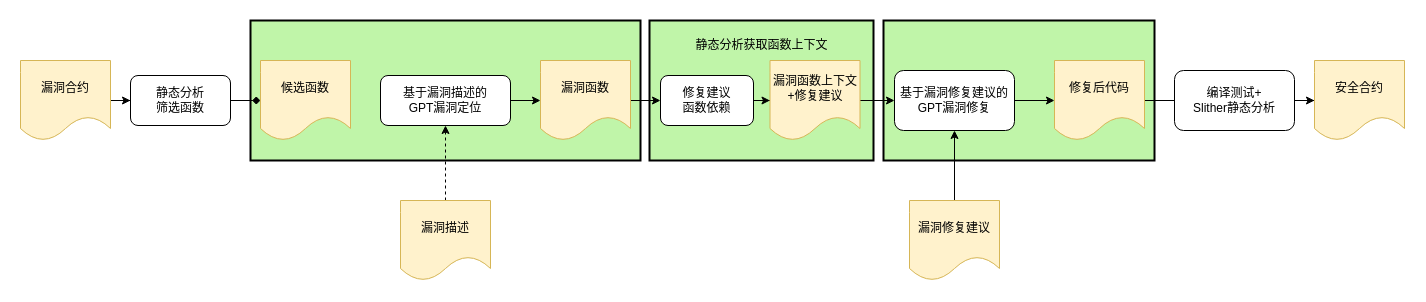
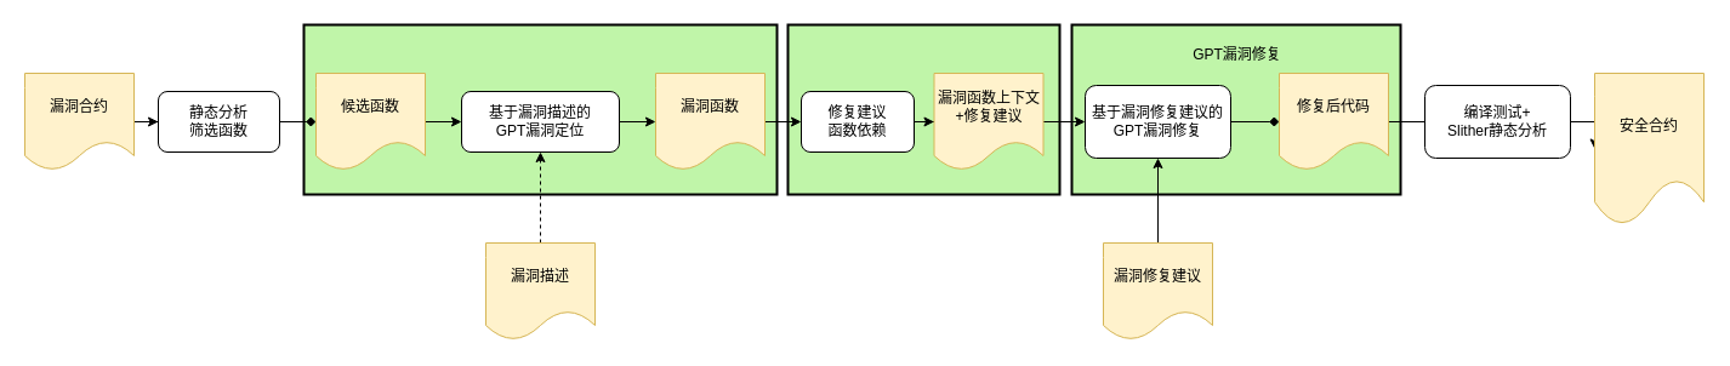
  <mxCell id="0" style=";html=1;" />
  <mxCell id="1" style=";html=1;" parent="0" />
  <mxCell id="2" value="" style="strokeWidth=2;dashed=0;align=center;fontSize=8;shape=rect;fillColor=#c0f5a9;verticalLabelPosition=bottom;verticalAlign=top;html=1;" vertex="1" parent="1"><mxGeometry x="883" y="20" width="271" height="140" as="geometry" /></mxCell>
  <mxCell id="3" value="" style="strokeWidth=2;dashed=0;align=center;fontSize=8;shape=rect;fillColor=#c0f5a9;verticalLabelPosition=bottom;verticalAlign=top;html=1;" vertex="1" parent="1"><mxGeometry x="649" y="20" width="224" height="140" as="geometry" /></mxCell>
  <mxCell id="4" value="" style="strokeWidth=2;dashed=0;align=center;fontSize=8;shape=rect;fillColor=#c0f5a9;verticalLabelPosition=bottom;verticalAlign=top;html=1;" vertex="1" parent="1"><mxGeometry x="250" y="20" width="390" height="140" as="geometry" /></mxCell>
  <mxCell id="5" value="" style="edgeStyle=orthogonalEdgeStyle;rounded=0;orthogonalLoop=1;jettySize=auto;html=1;entryX=0;entryY=0.5;entryDx=0;entryDy=0;" edge="1" parent="1" source="6" target="8"><mxGeometry relative="1" as="geometry" /></mxCell>
  <mxCell id="6" value="漏洞合约" style="shape=document;whiteSpace=wrap;html=1;boundedLbl=1;fillColor=#fff2cc;strokeColor=#d6b656;" vertex="1" parent="1"><mxGeometry x="20" y="60" width="90" height="80" as="geometry" /></mxCell>
  <mxCell id="7" value="" style="edgeStyle=orthogonalEdgeStyle;rounded=0;orthogonalLoop=1;jettySize=auto;html=1;entryX=0;entryY=0.5;entryDx=0;entryDy=0;endArrow=diamond;" edge="1" parent="1" source="8" target="10"><mxGeometry relative="1" as="geometry"><mxPoint x="250" y="100" as="targetPoint" /></mxGeometry></mxCell>
  <mxCell id="8" value="静态分析&lt;br&gt;筛选函数" style="rounded=1;whiteSpace=wrap;html=1;flipV=1;" vertex="1" parent="1"><mxGeometry x="130" y="75" width="100" height="50" as="geometry" /></mxCell>
+ <mxCell id="9" value="" style="edgeStyle=orthogonalEdgeStyle;rounded=0;orthogonalLoop=1;jettySize=auto;html=1;" edge="1" parent="1" source="10" target="12"><mxGeometry relative="1" as="geometry" /></mxCell>
  <mxCell id="10" value="候选函数" style="shape=document;whiteSpace=wrap;html=1;boundedLbl=1;fillColor=#fff2cc;strokeColor=#d6b656;" vertex="1" parent="1"><mxGeometry x="260" y="60" width="90" height="80" as="geometry" /></mxCell>
  <mxCell id="11" style="edgeStyle=orthogonalEdgeStyle;rounded=0;orthogonalLoop=1;jettySize=auto;html=1;exitX=1;exitY=0.5;exitDx=0;exitDy=0;" edge="1" parent="1" source="12" target="16"><mxGeometry relative="1" as="geometry" /></mxCell>
  <mxCell id="12" value="基于漏洞描述的&lt;br&gt;GPT漏洞定位" style="rounded=1;whiteSpace=wrap;html=1;flipV=1;" vertex="1" parent="1"><mxGeometry x="380" y="75" width="130" height="50" as="geometry" /></mxCell>
  <mxCell id="13" value="" style="edgeStyle=orthogonalEdgeStyle;rounded=0;orthogonalLoop=1;jettySize=auto;html=1;" edge="1" parent="1" source="14" target="18"><mxGeometry relative="1" as="geometry" /></mxCell>
  <mxCell id="14" value="修复建议&lt;br&gt;函数依赖" style="rounded=1;whiteSpace=wrap;html=1;flipV=1;" vertex="1" parent="1"><mxGeometry x="660" y="75" width="93" height="50" as="geometry" /></mxCell>
  <mxCell id="15" value="" style="edgeStyle=orthogonalEdgeStyle;rounded=0;orthogonalLoop=1;jettySize=auto;html=1;" edge="1" parent="1" source="16" target="14"><mxGeometry relative="1" as="geometry" /></mxCell>
  <mxCell id="16" value="漏洞函数" style="shape=document;whiteSpace=wrap;html=1;boundedLbl=1;fillColor=#fff2cc;strokeColor=#d6b656;" vertex="1" parent="1"><mxGeometry x="540" y="60" width="90" height="80" as="geometry" /></mxCell>
  <mxCell id="17" value="" style="edgeStyle=orthogonalEdgeStyle;rounded=0;orthogonalLoop=1;jettySize=auto;html=1;" edge="1" parent="1" source="18" target="24"><mxGeometry relative="1" as="geometry" /></mxCell>
  <mxCell id="18" value="漏洞函数上下文+修复建议" style="shape=document;whiteSpace=wrap;html=1;boundedLbl=1;fillColor=#fff2cc;strokeColor=#d6b656;" vertex="1" parent="1"><mxGeometry x="769.5" y="60" width="90" height="80" as="geometry" /></mxCell>
  <mxCell id="19" value="" style="edgeStyle=orthogonalEdgeStyle;rounded=0;orthogonalLoop=1;jettySize=auto;html=1;dashed=1;" edge="1" parent="1" source="20" target="12"><mxGeometry relative="1" as="geometry" /></mxCell>
  <mxCell id="20" value="漏洞描述" style="shape=document;whiteSpace=wrap;html=1;boundedLbl=1;fillColor=#fff2cc;strokeColor=#d6b656;" vertex="1" parent="1"><mxGeometry x="400" y="200" width="90" height="80" as="geometry" /></mxCell>
  <mxCell id="21" value="" style="edgeStyle=orthogonalEdgeStyle;rounded=0;orthogonalLoop=1;jettySize=auto;html=1;entryX=0.5;entryY=1;entryDx=0;entryDy=0;" edge="1" parent="1" source="22" target="24"><mxGeometry relative="1" as="geometry" /></mxCell>
  <mxCell id="22" value="漏洞修复建议" style="shape=document;whiteSpace=wrap;html=1;boundedLbl=1;fillColor=#fff2cc;strokeColor=#d6b656;" vertex="1" parent="1"><mxGeometry x="909" y="200" width="90" height="80" as="geometry" /></mxCell>
- <mxCell id="23" value="" style="edgeStyle=orthogonalEdgeStyle;rounded=0;orthogonalLoop=1;jettySize=auto;html=1;entryX=0;entryY=0.5;entryDx=0;entryDy=0;" edge="1" parent="1" source="24" target="26"><mxGeometry relative="1" as="geometry"><mxPoint x="1054" y="100" as="targetPoint" /></mxGeometry></mxCell>
+ <mxCell id="23" value="" style="edgeStyle=orthogonalEdgeStyle;rounded=0;orthogonalLoop=1;jettySize=auto;html=1;entryX=0;entryY=0.5;entryDx=0;entryDy=0;endArrow=diamond;" edge="1" parent="1" source="24" target="26"><mxGeometry relative="1" as="geometry"><mxPoint x="1054" y="100" as="targetPoint" /></mxGeometry></mxCell>
  <mxCell id="24" value="基于漏洞修复建议的GPT漏洞修复" style="rounded=1;whiteSpace=wrap;html=1;" vertex="1" parent="1"><mxGeometry x="894" y="70" width="120" height="60" as="geometry" /></mxCell>
  <mxCell id="25" value="" style="edgeStyle=orthogonalEdgeStyle;rounded=0;orthogonalLoop=1;jettySize=auto;html=1;endArrow=none;" edge="1" parent="1" source="26" target="28"><mxGeometry relative="1" as="geometry" /></mxCell>
  <mxCell id="26" value="修复后代码" style="shape=document;whiteSpace=wrap;html=1;boundedLbl=1;fillColor=#fff2cc;strokeColor=#d6b656;" vertex="1" parent="1"><mxGeometry x="1054" y="60" width="90" height="80" as="geometry" /></mxCell>
  <mxCell id="27" value="" style="edgeStyle=orthogonalEdgeStyle;rounded=0;orthogonalLoop=1;jettySize=auto;html=1;" edge="1" parent="1" source="28" target="29"><mxGeometry relative="1" as="geometry" /></mxCell>
  <mxCell id="28" value="编译测试+&lt;br&gt;Slither静态分析" style="rounded=1;whiteSpace=wrap;html=1;" vertex="1" parent="1"><mxGeometry x="1174" y="70" width="120" height="60" as="geometry" /></mxCell>
- <mxCell id="29" value="安全合约" style="shape=document;whiteSpace=wrap;html=1;boundedLbl=1;fillColor=#fff2cc;strokeColor=#d6b656;" vertex="1" parent="1"><mxGeometry x="1314" y="60" width="90" height="80" as="geometry" /></mxCell>
- <mxCell id="30" value="静态分析获取函数上下文" style="text;html=1;align=center;verticalAlign=middle;resizable=0;points=[];autosize=1;strokeColor=none;fillColor=none;" vertex="1" parent="1"><mxGeometry x="681" y="30" width="160" height="30" as="geometry" /></mxCell>
+ <mxCell id="29" value="安全合约" style="shape=document;whiteSpace=wrap;html=1;boundedLbl=1;fillColor=#fff2cc;strokeColor=#d6b656;" vertex="1" parent="1"><mxGeometry x="1314" y="60" width="90" height="125" as="geometry" /></mxCell>
+ <mxCell id="31" value="GPT漏洞修复" style="text;html=1;align=center;verticalAlign=middle;resizable=0;points=[];autosize=1;strokeColor=none;fillColor=none;" vertex="1" parent="1"><mxGeometry x="968.5" y="30" width="100" height="30" as="geometry" /></mxCell>
